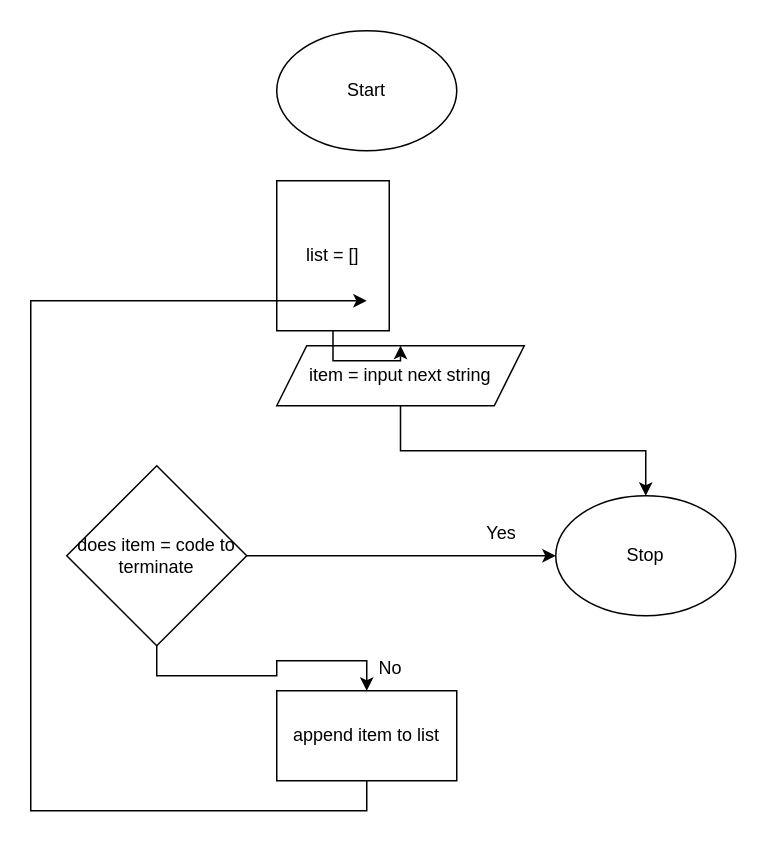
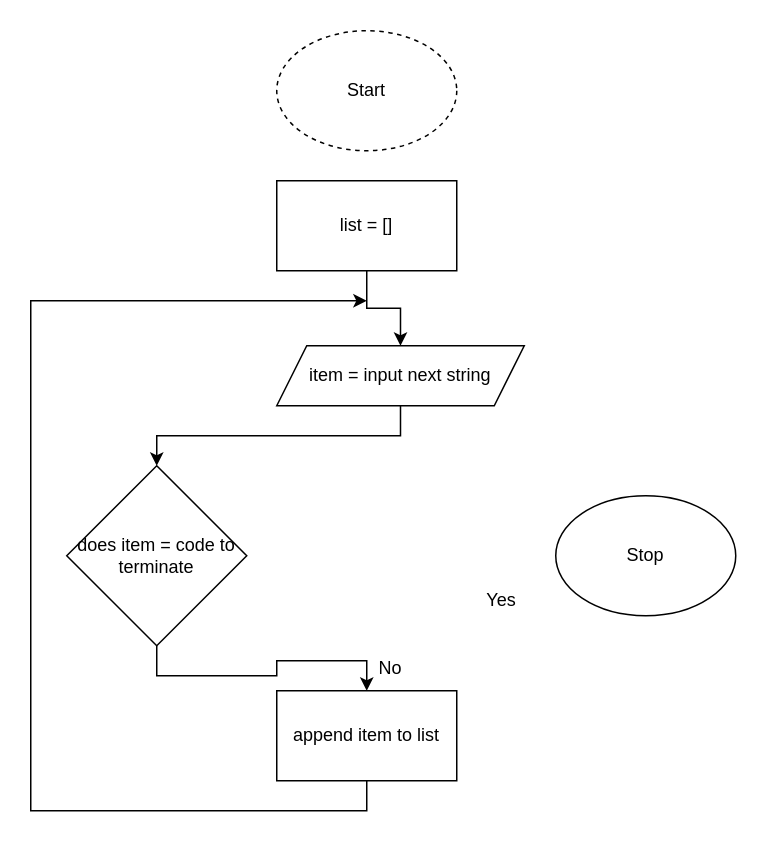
  <mxCell id="0" />
  <mxCell id="1" parent="0" />
- <mxCell id="2" value="Start" style="ellipse;whiteSpace=wrap;html=1;" vertex="1" parent="1"><mxGeometry x="184" y="20" width="120" height="80" as="geometry" /></mxCell>
- <mxCell id="3" style="edgeStyle=orthogonalEdgeStyle;rounded=0;orthogonalLoop=1;jettySize=auto;html=1;exitX=0.5;exitY=1;exitDx=0;exitDy=0;" edge="1" parent="1" source="4" target="10"><mxGeometry relative="1" as="geometry" /></mxCell>
+ <mxCell id="2" value="Start" style="ellipse;whiteSpace=wrap;html=1;dashed=1;" vertex="1" parent="1"><mxGeometry x="184" y="20" width="120" height="80" as="geometry" /></mxCell>
+ <mxCell id="3" style="edgeStyle=orthogonalEdgeStyle;rounded=0;orthogonalLoop=1;jettySize=auto;html=1;exitX=0.5;exitY=1;exitDx=0;exitDy=0;entryX=0.5;entryY=0;entryDx=0;entryDy=0;" edge="1" parent="1" source="4" target="7"><mxGeometry relative="1" as="geometry" /></mxCell>
  <mxCell id="4" value="item = input next string" style="shape=parallelogram;perimeter=parallelogramPerimeter;whiteSpace=wrap;html=1;fixedSize=1;" vertex="1" parent="1"><mxGeometry x="184" y="230" width="165" height="40" as="geometry" /></mxCell>
- <mxCell id="5" style="edgeStyle=orthogonalEdgeStyle;rounded=0;orthogonalLoop=1;jettySize=auto;html=1;exitX=1;exitY=0.5;exitDx=0;exitDy=0;entryX=0;entryY=0.5;entryDx=0;entryDy=0;" edge="1" parent="1" source="7" target="10"><mxGeometry relative="1" as="geometry" /></mxCell>
  <mxCell id="6" style="edgeStyle=orthogonalEdgeStyle;rounded=0;orthogonalLoop=1;jettySize=auto;html=1;exitX=0.5;exitY=1;exitDx=0;exitDy=0;entryX=0.5;entryY=0;entryDx=0;entryDy=0;" edge="1" parent="1" source="7" target="13"><mxGeometry relative="1" as="geometry" /></mxCell>
  <mxCell id="7" value="does item = code to terminate" style="rhombus;whiteSpace=wrap;html=1;" vertex="1" parent="1"><mxGeometry x="44" y="310" width="120" height="120" as="geometry" /></mxCell>
  <mxCell id="8" style="edgeStyle=orthogonalEdgeStyle;rounded=0;orthogonalLoop=1;jettySize=auto;html=1;exitX=0.5;exitY=1;exitDx=0;exitDy=0;entryX=0.5;entryY=0;entryDx=0;entryDy=0;" edge="1" parent="1" source="9" target="4"><mxGeometry relative="1" as="geometry" /></mxCell>
- <mxCell id="9" value="list = []" style="rounded=0;whiteSpace=wrap;html=1;" vertex="1" parent="1"><mxGeometry x="184" y="120" width="75" height="100" as="geometry" /></mxCell>
+ <mxCell id="9" value="list = []" style="rounded=0;whiteSpace=wrap;html=1;" vertex="1" parent="1"><mxGeometry x="184" y="120" width="120" height="60" as="geometry" /></mxCell>
  <mxCell id="10" value="Stop" style="ellipse;whiteSpace=wrap;html=1;" vertex="1" parent="1"><mxGeometry x="370" y="330" width="120" height="80" as="geometry" /></mxCell>
- <mxCell id="11" value="Yes" style="text;html=1;strokeColor=none;fillColor=none;align=center;verticalAlign=middle;whiteSpace=wrap;rounded=0;" vertex="1" parent="1"><mxGeometry x="304" y="340" width="60" height="30" as="geometry" /></mxCell>
+ <mxCell id="11" value="Yes" style="text;html=1;strokeColor=none;fillColor=none;align=center;verticalAlign=middle;whiteSpace=wrap;rounded=0;" vertex="1" parent="1"><mxGeometry x="304" y="385" width="60" height="30" as="geometry" /></mxCell>
  <mxCell id="12" style="edgeStyle=orthogonalEdgeStyle;rounded=0;orthogonalLoop=1;jettySize=auto;html=1;exitX=0.5;exitY=1;exitDx=0;exitDy=0;" edge="1" parent="1" source="13"><mxGeometry relative="1" as="geometry"><mxPoint x="244" y="200" as="targetPoint" /><Array as="points"><mxPoint x="244" y="540" /><mxPoint x="20" y="540" /><mxPoint x="20" y="200" /></Array></mxGeometry></mxCell>
  <mxCell id="13" value="append item to list" style="rounded=0;whiteSpace=wrap;html=1;" vertex="1" parent="1"><mxGeometry x="184" y="460" width="120" height="60" as="geometry" /></mxCell>
  <mxCell id="14" value="No" style="text;html=1;strokeColor=none;fillColor=none;align=center;verticalAlign=middle;whiteSpace=wrap;rounded=0;" vertex="1" parent="1"><mxGeometry x="230" y="430" width="60" height="30" as="geometry" /></mxCell>
